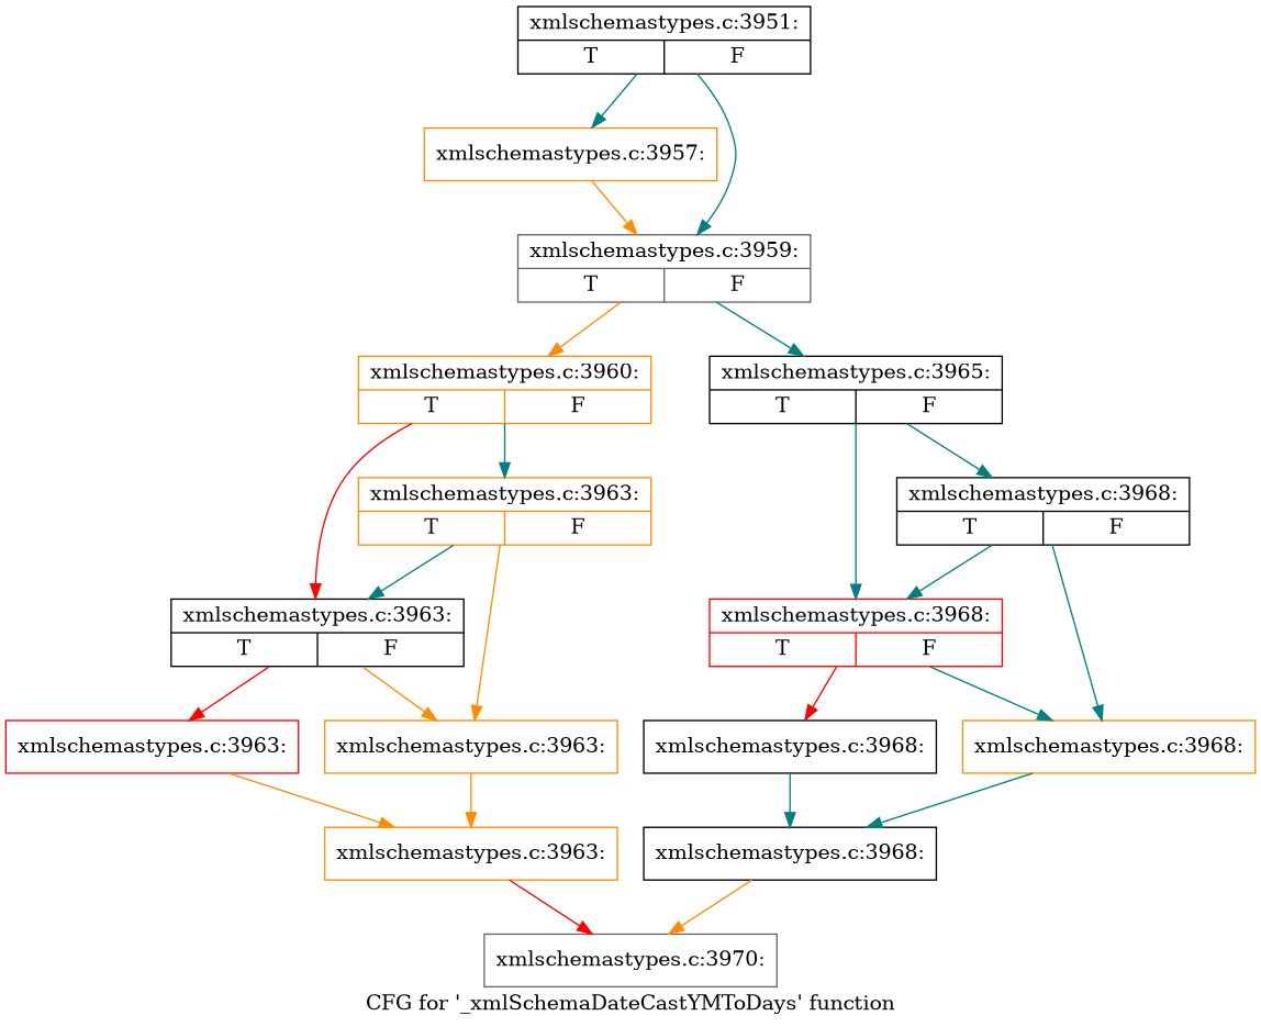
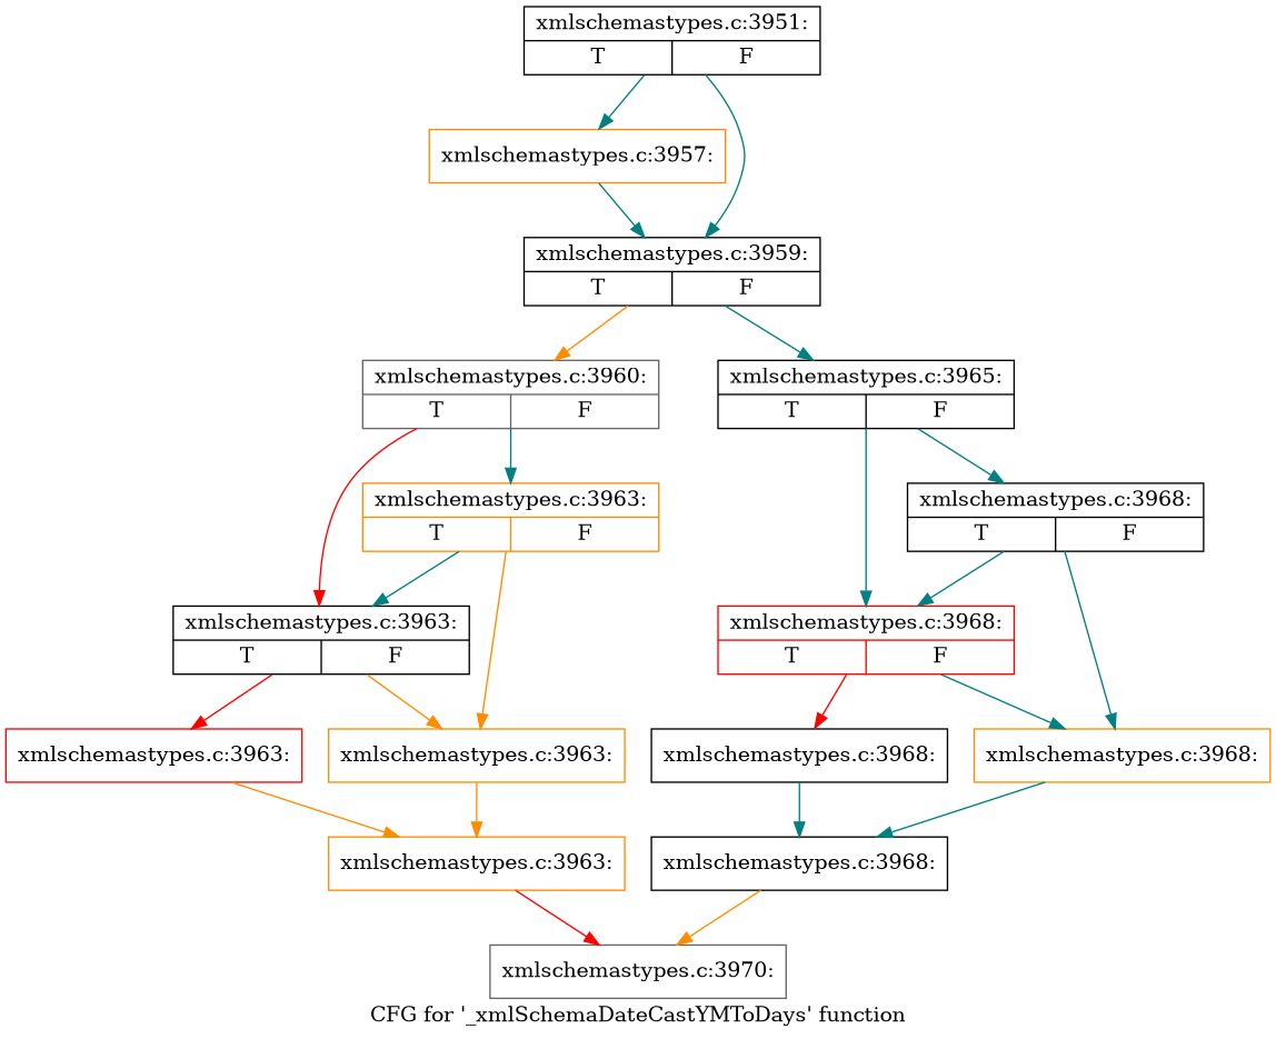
  digraph {
    label="CFG for '_xmlSchemaDateCastYMToDays' function"
    node [color=black shape=record]
    edge [color=teal]
    n1 [label="{xmlschemastypes.c:3951:|{<s0>T|<s1>F}}"]
    n2 [color=darkorange label="{xmlschemastypes.c:3957:}"]
-   n3 [color=gray40 label="{xmlschemastypes.c:3959:|{<s0>T|<s1>F}}"]
-   n4 [color=darkorange label="{xmlschemastypes.c:3960:|{<s0>T|<s1>F}}"]
+   n3 [label="{xmlschemastypes.c:3959:|{<s0>T|<s1>F}}"]
+   n4 [color=gray40 label="{xmlschemastypes.c:3960:|{<s0>T|<s1>F}}"]
    n5 [label="{xmlschemastypes.c:3965:|{<s0>T|<s1>F}}"]
    n6 [color=darkorange label="{xmlschemastypes.c:3963:|{<s0>T|<s1>F}}"]
    n7 [label="{xmlschemastypes.c:3963:|{<s0>T|<s1>F}}"]
    n8 [label="{xmlschemastypes.c:3968:|{<s0>T|<s1>F}}"]
    n9 [color=red label="{xmlschemastypes.c:3968:|{<s0>T|<s1>F}}"]
    n10 [color=darkorange label="{xmlschemastypes.c:3963:}"]
    n11 [color=red label="{xmlschemastypes.c:3963:}"]
    n12 [color=darkorange label="{xmlschemastypes.c:3968:}"]
    n13 [label="{xmlschemastypes.c:3968:}"]
    n14 [color=darkorange label="{xmlschemastypes.c:3963:}"]
    n15 [color=gray40 label="{xmlschemastypes.c:3970:}"]
    n16 [label="{xmlschemastypes.c:3968:}"]
    n1 -> n2
    n1 -> n3
-   n2 -> n3 [color=darkorange]
+   n2 -> n3
    n3 -> n4 [color=darkorange]
    n3 -> n5
    n4 -> n6
    n4 -> n7 [color=red]
    n5 -> n8
    n5 -> n9
    n6 -> n7
    n6 -> n10 [color=darkorange]
    n7 -> n10 [color=darkorange]
    n7 -> n11 [color=red]
    n8 -> n9
    n8 -> n12
    n9 -> n12
    n9 -> n13 [color=red]
    n10 -> n14 [color=darkorange]
    n11 -> n14 [color=darkorange]
    n12 -> n16
    n13 -> n16
    n14 -> n15 [color=red]
    n16 -> n15 [color=darkorange]
  }
